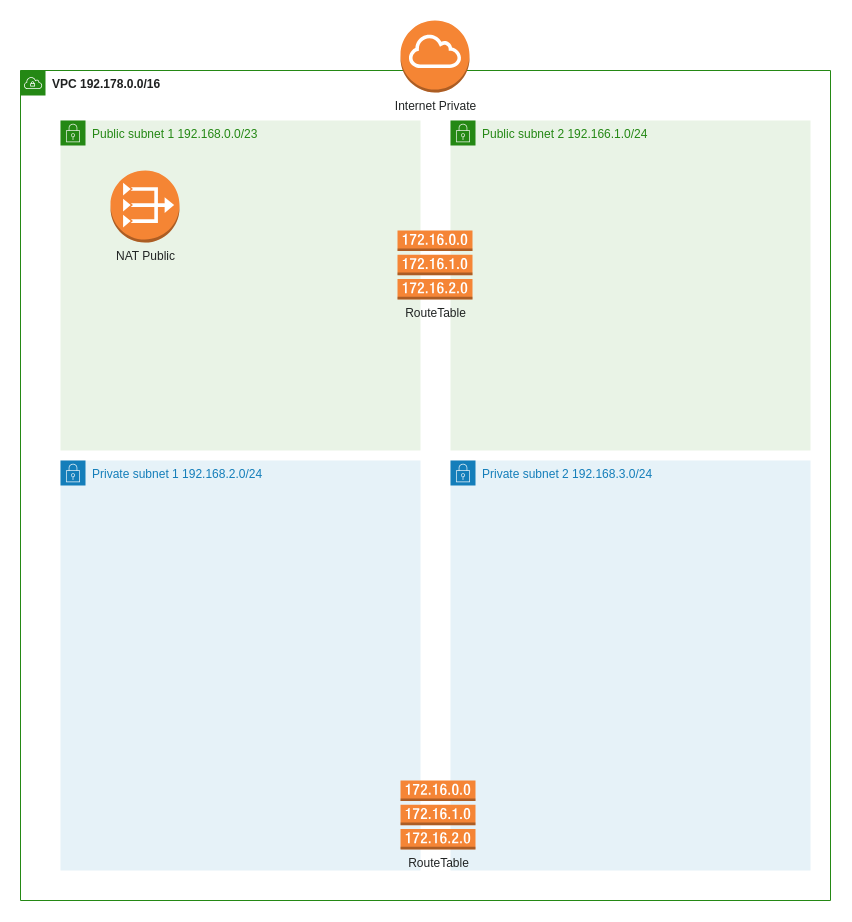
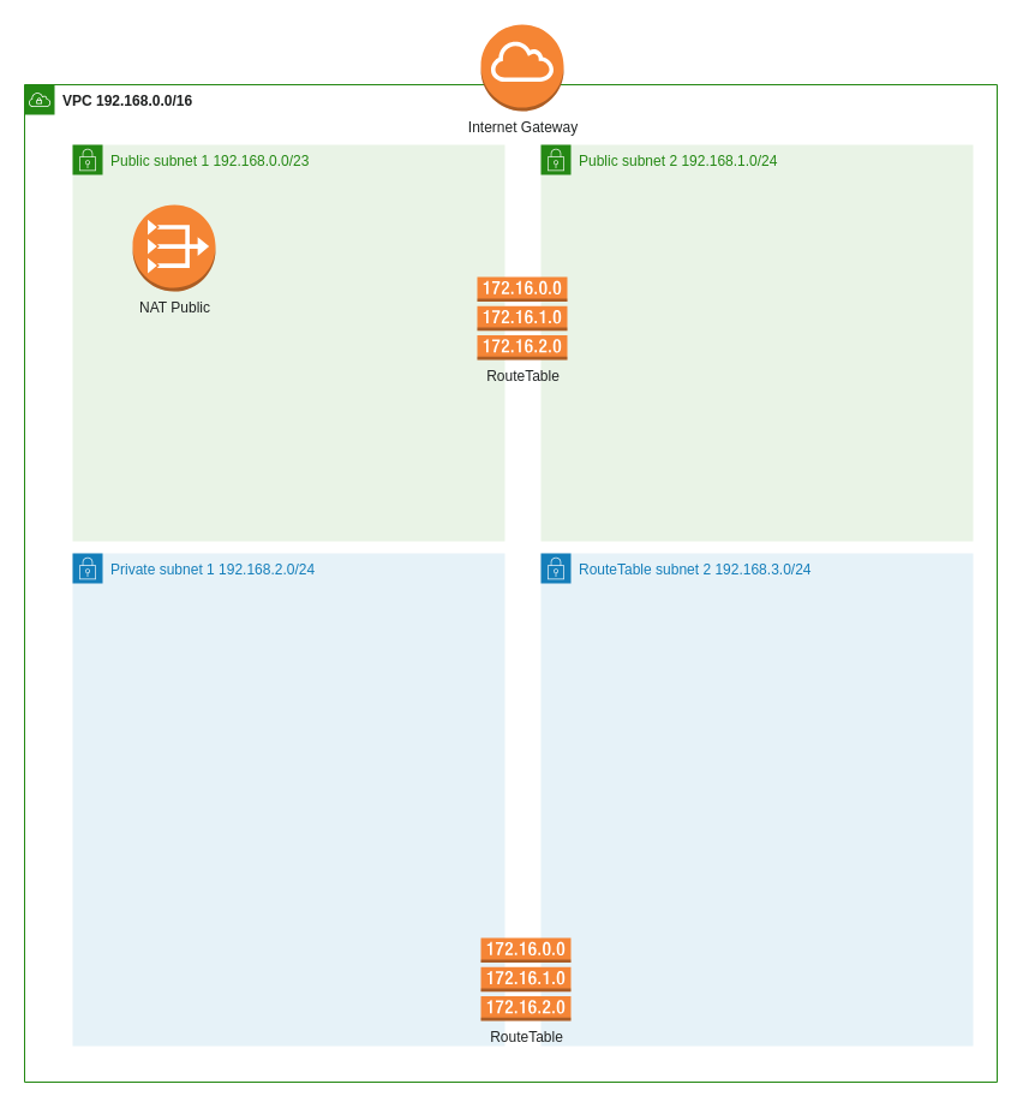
  <mxCell id="0" />
  <mxCell id="1" parent="0" />
- <mxCell id="2" value="&lt;font color=&quot;#1F2121&quot;&gt;&lt;b&gt;VPC 192.178.0.0/16&lt;br&gt;&lt;/b&gt;&lt;/font&gt;" style="points=[[0,0],[0.25,0],[0.5,0],[0.75,0],[1,0],[1,0.25],[1,0.5],[1,0.75],[1,1],[0.75,1],[0.5,1],[0.25,1],[0,1],[0,0.75],[0,0.5],[0,0.25]];outlineConnect=0;gradientColor=none;html=1;whiteSpace=wrap;fontSize=12;fontStyle=0;container=1;pointerEvents=0;collapsible=0;recursiveResize=0;shape=mxgraph.aws4.group;grIcon=mxgraph.aws4.group_vpc;strokeColor=#248814;fillColor=none;verticalAlign=top;align=left;spacingLeft=30;fontColor=#AAB7B8;dashed=0;" parent="1" vertex="1"><mxGeometry x="20" y="70" width="810" height="830" as="geometry" /></mxCell>
- <mxCell id="3" value="Private subnet 2 192.168.3.0/24" style="points=[[0,0],[0.25,0],[0.5,0],[0.75,0],[1,0],[1,0.25],[1,0.5],[1,0.75],[1,1],[0.75,1],[0.5,1],[0.25,1],[0,1],[0,0.75],[0,0.5],[0,0.25]];outlineConnect=0;gradientColor=none;html=1;whiteSpace=wrap;fontSize=12;fontStyle=0;container=1;pointerEvents=0;collapsible=0;recursiveResize=0;shape=mxgraph.aws4.group;grIcon=mxgraph.aws4.group_security_group;grStroke=0;strokeColor=#147EBA;fillColor=#E6F2F8;verticalAlign=top;align=left;spacingLeft=30;fontColor=#147EBA;dashed=0;" parent="2" vertex="1"><mxGeometry x="430" y="390" width="360" height="410" as="geometry" /></mxCell>
+ <mxCell id="2" value="&lt;font color=&quot;#1F2121&quot;&gt;&lt;b&gt;VPC 192.168.0.0/16&lt;br&gt;&lt;/b&gt;&lt;/font&gt;" style="points=[[0,0],[0.25,0],[0.5,0],[0.75,0],[1,0],[1,0.25],[1,0.5],[1,0.75],[1,1],[0.75,1],[0.5,1],[0.25,1],[0,1],[0,0.75],[0,0.5],[0,0.25]];outlineConnect=0;gradientColor=none;html=1;whiteSpace=wrap;fontSize=12;fontStyle=0;container=1;pointerEvents=0;collapsible=0;recursiveResize=0;shape=mxgraph.aws4.group;grIcon=mxgraph.aws4.group_vpc;strokeColor=#248814;fillColor=none;verticalAlign=top;align=left;spacingLeft=30;fontColor=#AAB7B8;dashed=0;" parent="1" vertex="1"><mxGeometry x="20" y="70" width="810" height="830" as="geometry" /></mxCell>
+ <mxCell id="3" value="RouteTable subnet 2 192.168.3.0/24" style="points=[[0,0],[0.25,0],[0.5,0],[0.75,0],[1,0],[1,0.25],[1,0.5],[1,0.75],[1,1],[0.75,1],[0.5,1],[0.25,1],[0,1],[0,0.75],[0,0.5],[0,0.25]];outlineConnect=0;gradientColor=none;html=1;whiteSpace=wrap;fontSize=12;fontStyle=0;container=1;pointerEvents=0;collapsible=0;recursiveResize=0;shape=mxgraph.aws4.group;grIcon=mxgraph.aws4.group_security_group;grStroke=0;strokeColor=#147EBA;fillColor=#E6F2F8;verticalAlign=top;align=left;spacingLeft=30;fontColor=#147EBA;dashed=0;" parent="2" vertex="1"><mxGeometry x="430" y="390" width="360" height="410" as="geometry" /></mxCell>
  <mxCell id="4" value="Public subnet 1 192.168.0.0/23" style="points=[[0,0],[0.25,0],[0.5,0],[0.75,0],[1,0],[1,0.25],[1,0.5],[1,0.75],[1,1],[0.75,1],[0.5,1],[0.25,1],[0,1],[0,0.75],[0,0.5],[0,0.25]];outlineConnect=0;gradientColor=none;html=1;whiteSpace=wrap;fontSize=12;fontStyle=0;container=1;pointerEvents=0;collapsible=0;recursiveResize=0;shape=mxgraph.aws4.group;grIcon=mxgraph.aws4.group_security_group;grStroke=0;strokeColor=#248814;fillColor=#E9F3E6;verticalAlign=top;align=left;spacingLeft=30;fontColor=#248814;dashed=0;" parent="2" vertex="1"><mxGeometry x="40" y="50" width="360" height="330" as="geometry" /></mxCell>
  <mxCell id="5" value="NAT Public" style="outlineConnect=0;dashed=0;verticalLabelPosition=bottom;verticalAlign=top;align=center;html=1;shape=mxgraph.aws3.vpc_nat_gateway;fillColor=#F58534;gradientColor=none;fontColor=#212424;" parent="4" vertex="1"><mxGeometry x="50" y="50" width="69" height="72" as="geometry" /></mxCell>
  <mxCell id="6" value="Private subnet 1 192.168.2.0/24" style="points=[[0,0],[0.25,0],[0.5,0],[0.75,0],[1,0],[1,0.25],[1,0.5],[1,0.75],[1,1],[0.75,1],[0.5,1],[0.25,1],[0,1],[0,0.75],[0,0.5],[0,0.25]];outlineConnect=0;gradientColor=none;html=1;whiteSpace=wrap;fontSize=12;fontStyle=0;container=1;pointerEvents=0;collapsible=0;recursiveResize=0;shape=mxgraph.aws4.group;grIcon=mxgraph.aws4.group_security_group;grStroke=0;strokeColor=#147EBA;fillColor=#E6F2F8;verticalAlign=top;align=left;spacingLeft=30;fontColor=#147EBA;dashed=0;" parent="2" vertex="1"><mxGeometry x="40" y="390" width="360" height="410" as="geometry" /></mxCell>
- <mxCell id="7" value="Public subnet 2 192.166.1.0/24" style="points=[[0,0],[0.25,0],[0.5,0],[0.75,0],[1,0],[1,0.25],[1,0.5],[1,0.75],[1,1],[0.75,1],[0.5,1],[0.25,1],[0,1],[0,0.75],[0,0.5],[0,0.25]];outlineConnect=0;gradientColor=none;html=1;whiteSpace=wrap;fontSize=12;fontStyle=0;container=1;pointerEvents=0;collapsible=0;recursiveResize=0;shape=mxgraph.aws4.group;grIcon=mxgraph.aws4.group_security_group;grStroke=0;strokeColor=#248814;fillColor=#E9F3E6;verticalAlign=top;align=left;spacingLeft=30;fontColor=#248814;dashed=0;" parent="2" vertex="1"><mxGeometry x="430" y="50" width="360" height="330" as="geometry" /></mxCell>
+ <mxCell id="7" value="Public subnet 2 192.168.1.0/24" style="points=[[0,0],[0.25,0],[0.5,0],[0.75,0],[1,0],[1,0.25],[1,0.5],[1,0.75],[1,1],[0.75,1],[0.5,1],[0.25,1],[0,1],[0,0.75],[0,0.5],[0,0.25]];outlineConnect=0;gradientColor=none;html=1;whiteSpace=wrap;fontSize=12;fontStyle=0;container=1;pointerEvents=0;collapsible=0;recursiveResize=0;shape=mxgraph.aws4.group;grIcon=mxgraph.aws4.group_security_group;grStroke=0;strokeColor=#248814;fillColor=#E9F3E6;verticalAlign=top;align=left;spacingLeft=30;fontColor=#248814;dashed=0;" parent="2" vertex="1"><mxGeometry x="430" y="50" width="360" height="330" as="geometry" /></mxCell>
  <mxCell id="8" value="RouteTable" style="outlineConnect=0;dashed=0;verticalLabelPosition=bottom;verticalAlign=top;align=center;html=1;shape=mxgraph.aws3.route_table;fillColor=#F58536;gradientColor=none;fontColor=#212424;" parent="7" vertex="1"><mxGeometry x="-53" y="110" width="75" height="69" as="geometry" /></mxCell>
  <mxCell id="9" value="RouteTable" style="outlineConnect=0;dashed=0;verticalLabelPosition=bottom;verticalAlign=top;align=center;html=1;shape=mxgraph.aws3.route_table;fillColor=#F58536;gradientColor=none;fontColor=#212424;" parent="2" vertex="1"><mxGeometry x="380" y="710" width="75" height="69" as="geometry" /></mxCell>
- <mxCell id="10" value="Internet Private" style="outlineConnect=0;dashed=0;verticalLabelPosition=bottom;verticalAlign=top;align=center;html=1;shape=mxgraph.aws3.internet_gateway;fillColor=#F58534;gradientColor=none;fontColor=#212424;" parent="1" vertex="1"><mxGeometry x="400" y="20" width="69" height="72" as="geometry" /></mxCell>
+ <mxCell id="10" value="Internet Gateway" style="outlineConnect=0;dashed=0;verticalLabelPosition=bottom;verticalAlign=top;align=center;html=1;shape=mxgraph.aws3.internet_gateway;fillColor=#F58534;gradientColor=none;fontColor=#212424;" parent="1" vertex="1"><mxGeometry x="400" y="20" width="69" height="72" as="geometry" /></mxCell>
